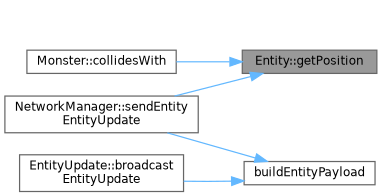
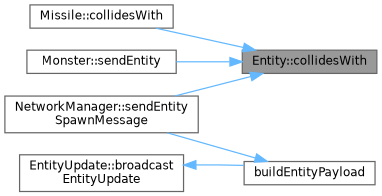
  digraph {
    rankdir=RL
    node [color=grey40 fillcolor=white fontname=Helvetica fontsize=10 shape=box style=filled]
    edge [color=steelblue1 dir=back fontname=Helvetica fontsize=10 labelfontname=Helvetica labelfontsize=10 style=solid]
-   n1 [color=gray40 fillcolor=grey60 fontcolor=black height=0.2 label="Entity::getPosition" width=0.4]
-   n3 [height=0.2 label="Monster::collidesWith" width=0.4]
-   n4 [height=0.2 label="NetworkManager::sendEntity\lEntityUpdate" width=0.4]
+   n1 [color=gray40 fillcolor=grey60 fontcolor=black height=0.2 label="Entity::collidesWith" width=0.4]
+   n2 [height=0.2 label="Missile::collidesWith" width=0.4]
+   n3 [height=0.2 label="Monster::sendEntity" width=0.4]
+   n4 [height=0.2 label="NetworkManager::sendEntity\lSpawnMessage" width=0.4]
    n5 [height=0.2 label=buildEntityPayload width=0.4]
    n6 [height=0.2 label="EntityUpdate::broadcast\lEntityUpdate" width=0.4]
+   n1 -> n2
    n1 -> n3
    n1 -> n4
    n5 -> n4
-   n5 -> n6
+   n6 -> n5
  }
